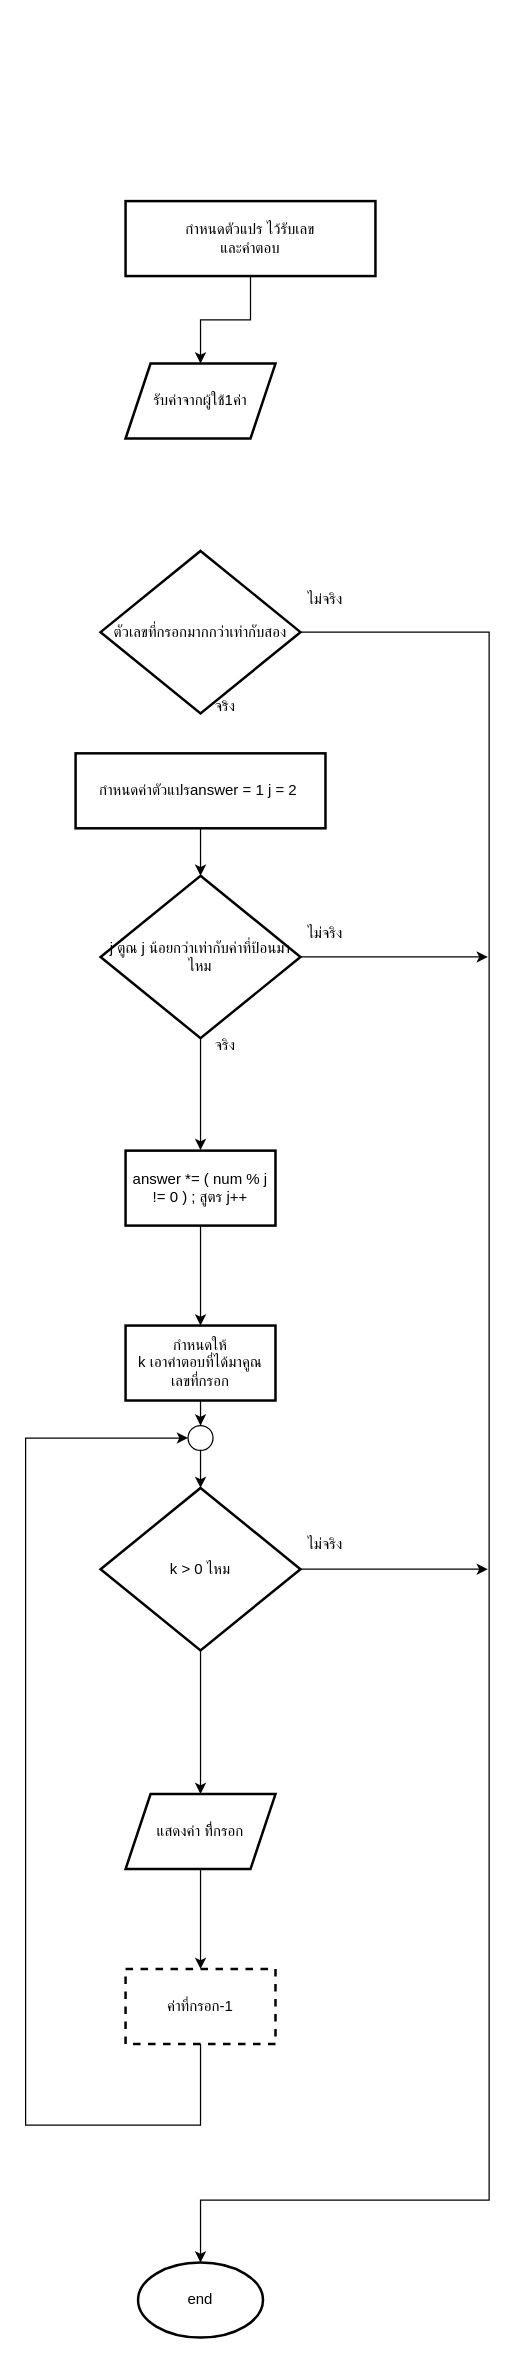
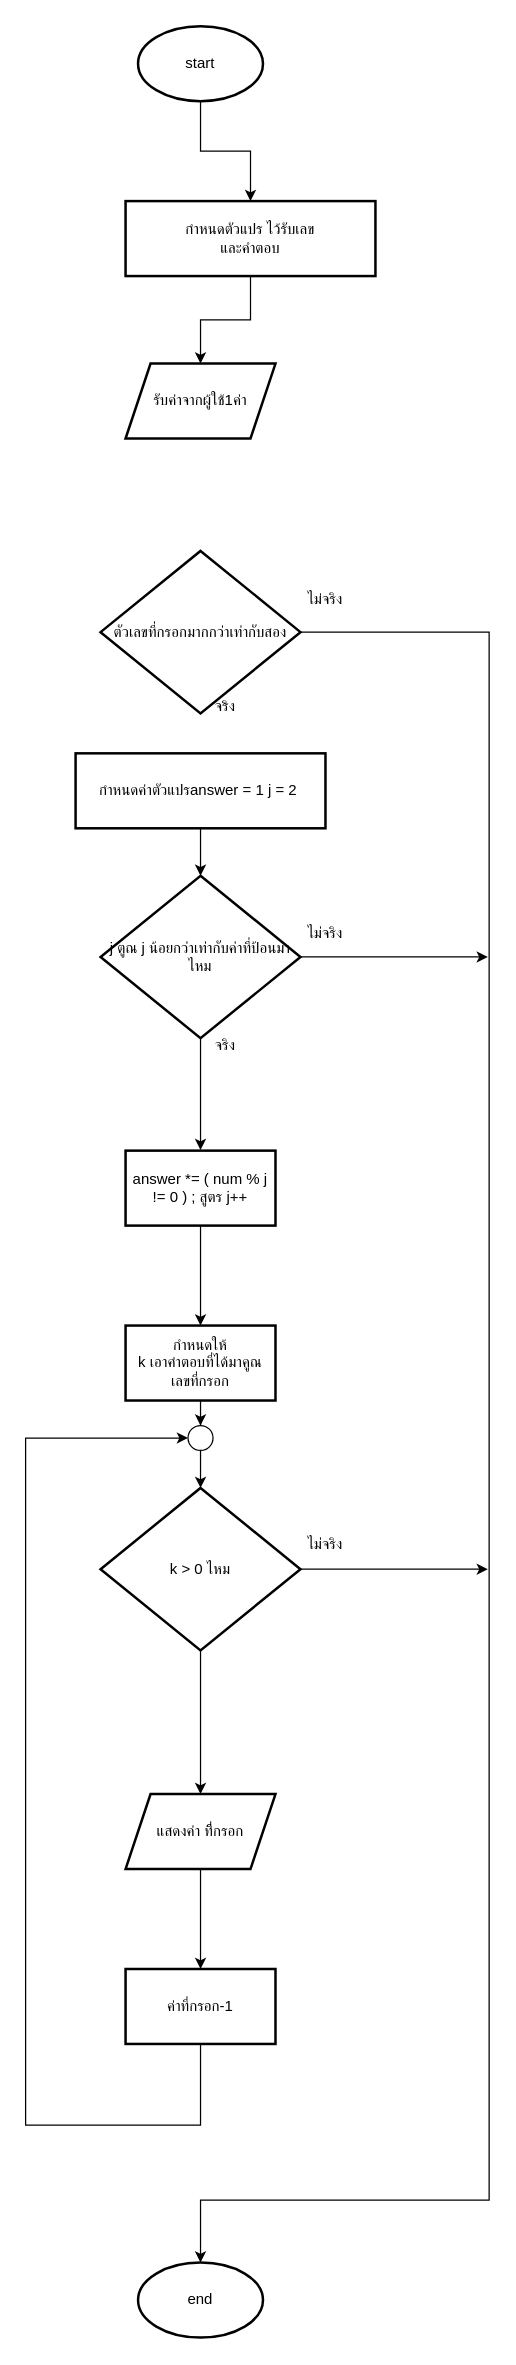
  <mxCell id="0" />
  <mxCell id="1" parent="0" />
+ <mxCell id="2" value="" style="edgeStyle=orthogonalEdgeStyle;rounded=0;orthogonalLoop=1;jettySize=auto;html=1;" edge="1" parent="1" source="3" target="5"><mxGeometry relative="1" as="geometry" /></mxCell>
+ <mxCell id="3" value="start" style="strokeWidth=2;html=1;shape=mxgraph.flowchart.start_1;whiteSpace=wrap;" vertex="1" parent="1"><mxGeometry x="110" y="20" width="100" height="60" as="geometry" /></mxCell>
  <mxCell id="4" value="" style="edgeStyle=orthogonalEdgeStyle;rounded=0;orthogonalLoop=1;jettySize=auto;html=1;" edge="1" parent="1" source="5" target="6"><mxGeometry relative="1" as="geometry" /></mxCell>
  <mxCell id="5" value="กำหนดตัวแปร ไว้รับเลข&lt;div&gt;และคำตอบ&lt;/div&gt;" style="whiteSpace=wrap;html=1;strokeWidth=2;" vertex="1" parent="1"><mxGeometry x="100" y="160" width="200" height="60" as="geometry" /></mxCell>
  <mxCell id="6" value="รับค่าจากผู้ใช้1ค่า" style="shape=parallelogram;perimeter=parallelogramPerimeter;whiteSpace=wrap;html=1;fixedSize=1;strokeWidth=2;" vertex="1" parent="1"><mxGeometry x="100" y="290" width="120" height="60" as="geometry" /></mxCell>
  <mxCell id="7" style="edgeStyle=orthogonalEdgeStyle;rounded=0;orthogonalLoop=1;jettySize=auto;html=1;entryX=0.5;entryY=0;entryDx=0;entryDy=0;entryPerimeter=0;" edge="1" parent="1" source="8" target="18"><mxGeometry relative="1" as="geometry"><mxPoint x="250" y="1810" as="targetPoint" /><Array as="points"><mxPoint x="391" y="505" /><mxPoint x="391" y="1760" /><mxPoint x="160" y="1760" /></Array></mxGeometry></mxCell>
  <mxCell id="8" value="ตัวเลขที่กรอกมากกว่าเท่ากับสอง" style="rhombus;whiteSpace=wrap;html=1;strokeWidth=2;" vertex="1" parent="1"><mxGeometry x="80" y="440" width="160" height="130" as="geometry" /></mxCell>
  <mxCell id="9" style="edgeStyle=orthogonalEdgeStyle;rounded=0;orthogonalLoop=1;jettySize=auto;html=1;" edge="1" parent="1" source="11"><mxGeometry relative="1" as="geometry"><mxPoint x="390" y="765" as="targetPoint" /></mxGeometry></mxCell>
  <mxCell id="10" value="" style="edgeStyle=orthogonalEdgeStyle;rounded=0;orthogonalLoop=1;jettySize=auto;html=1;" edge="1" parent="1" source="11"><mxGeometry relative="1" as="geometry"><mxPoint x="160" y="919.5" as="targetPoint" /></mxGeometry></mxCell>
  <mxCell id="11" value="j ตูณ j น้อยกว่าเท่ากับค่าที่ป้อนมาไหม" style="rhombus;whiteSpace=wrap;html=1;strokeWidth=2;" vertex="1" parent="1"><mxGeometry x="80" y="700" width="160" height="130" as="geometry" /></mxCell>
  <mxCell id="12" value="จริง" style="text;html=1;align=center;verticalAlign=middle;whiteSpace=wrap;rounded=0;" vertex="1" parent="1"><mxGeometry x="150" y="550" width="60" height="30" as="geometry" /></mxCell>
  <mxCell id="13" value="" style="edgeStyle=orthogonalEdgeStyle;rounded=0;orthogonalLoop=1;jettySize=auto;html=1;" edge="1" parent="1" source="14" target="11"><mxGeometry relative="1" as="geometry" /></mxCell>
  <mxCell id="14" value="กำหนดค่าตัวแปรanswer = 1 j = 2&amp;nbsp;" style="rounded=0;whiteSpace=wrap;html=1;strokeWidth=2;" vertex="1" parent="1"><mxGeometry x="60" y="602" width="200" height="60" as="geometry" /></mxCell>
  <mxCell id="15" value="จริง" style="text;html=1;align=center;verticalAlign=middle;whiteSpace=wrap;rounded=0;" vertex="1" parent="1"><mxGeometry x="150" y="820.5" width="60" height="30" as="geometry" /></mxCell>
  <mxCell id="16" value="ไม่จริง" style="text;html=1;align=center;verticalAlign=middle;whiteSpace=wrap;rounded=0;" vertex="1" parent="1"><mxGeometry x="230" y="464" width="60" height="30" as="geometry" /></mxCell>
  <mxCell id="17" value="ไม่จริง" style="text;html=1;align=center;verticalAlign=middle;whiteSpace=wrap;rounded=0;" vertex="1" parent="1"><mxGeometry x="230" y="731" width="60" height="30" as="geometry" /></mxCell>
  <mxCell id="18" value="end" style="strokeWidth=2;html=1;shape=mxgraph.flowchart.start_1;whiteSpace=wrap;rotation=0;" vertex="1" parent="1"><mxGeometry x="110" y="1810" width="100" height="60" as="geometry" /></mxCell>
  <mxCell id="19" value="" style="edgeStyle=orthogonalEdgeStyle;rounded=0;orthogonalLoop=1;jettySize=auto;html=1;" edge="1" parent="1" source="20" target="22"><mxGeometry relative="1" as="geometry" /></mxCell>
  <mxCell id="20" value="answer *= ( num % j != 0 ) ; สูตร j++" style="rounded=0;whiteSpace=wrap;html=1;strokeWidth=2;" vertex="1" parent="1"><mxGeometry x="100" y="920" width="120" height="60" as="geometry" /></mxCell>
  <mxCell id="21" value="" style="edgeStyle=orthogonalEdgeStyle;rounded=0;orthogonalLoop=1;jettySize=auto;html=1;entryX=0.5;entryY=0;entryDx=0;entryDy=0;" edge="1" parent="1" source="31" target="25"><mxGeometry relative="1" as="geometry"><mxPoint x="160" y="1190" as="targetPoint" /></mxGeometry></mxCell>
  <mxCell id="22" value="กำหนดให้&lt;div&gt;k เอาคำตอบที่ได้มาคูณ&lt;/div&gt;&lt;div&gt;เลขที่กรอก&lt;/div&gt;" style="rounded=0;whiteSpace=wrap;html=1;strokeWidth=2;" vertex="1" parent="1"><mxGeometry x="100" y="1060" width="120" height="60" as="geometry" /></mxCell>
  <mxCell id="23" value="" style="edgeStyle=orthogonalEdgeStyle;rounded=0;orthogonalLoop=1;jettySize=auto;html=1;" edge="1" parent="1" source="25" target="27"><mxGeometry relative="1" as="geometry" /></mxCell>
  <mxCell id="24" style="edgeStyle=orthogonalEdgeStyle;rounded=0;orthogonalLoop=1;jettySize=auto;html=1;" edge="1" parent="1" source="25"><mxGeometry relative="1" as="geometry"><mxPoint x="390" y="1255" as="targetPoint" /></mxGeometry></mxCell>
  <mxCell id="25" value="k &amp;gt; 0 ไหม" style="rhombus;whiteSpace=wrap;html=1;strokeWidth=2;" vertex="1" parent="1"><mxGeometry x="80" y="1190" width="160" height="130" as="geometry" /></mxCell>
  <mxCell id="26" value="" style="edgeStyle=orthogonalEdgeStyle;rounded=0;orthogonalLoop=1;jettySize=auto;html=1;" edge="1" parent="1" source="27" target="29"><mxGeometry relative="1" as="geometry" /></mxCell>
  <mxCell id="27" value="แสดงค่า ทีี่กรอก" style="shape=parallelogram;perimeter=parallelogramPerimeter;whiteSpace=wrap;html=1;fixedSize=1;strokeWidth=2;" vertex="1" parent="1"><mxGeometry x="100" y="1435" width="120" height="60" as="geometry" /></mxCell>
  <mxCell id="28" style="edgeStyle=orthogonalEdgeStyle;rounded=0;orthogonalLoop=1;jettySize=auto;html=1;" edge="1" parent="1" source="29"><mxGeometry relative="1" as="geometry"><mxPoint x="150" y="1150" as="targetPoint" /><Array as="points"><mxPoint x="160" y="1700" /><mxPoint x="20" y="1700" /></Array></mxGeometry></mxCell>
- <mxCell id="29" value="ค่าที่กรอก-1" style="whiteSpace=wrap;html=1;strokeWidth=2;dashed=1;" vertex="1" parent="1"><mxGeometry x="100" y="1575" width="120" height="60" as="geometry" /></mxCell>
+ <mxCell id="29" value="ค่าที่กรอก-1" style="whiteSpace=wrap;html=1;strokeWidth=2;" vertex="1" parent="1"><mxGeometry x="100" y="1575" width="120" height="60" as="geometry" /></mxCell>
  <mxCell id="30" value="" style="edgeStyle=orthogonalEdgeStyle;rounded=0;orthogonalLoop=1;jettySize=auto;html=1;entryX=0.5;entryY=0;entryDx=0;entryDy=0;" edge="1" parent="1" source="22" target="31"><mxGeometry relative="1" as="geometry"><mxPoint x="160" y="1120" as="sourcePoint" /><mxPoint x="160" y="1190" as="targetPoint" /></mxGeometry></mxCell>
  <mxCell id="31" value="" style="verticalLabelPosition=bottom;verticalAlign=top;html=1;shape=mxgraph.flowchart.on-page_reference;" vertex="1" parent="1"><mxGeometry x="150" y="1140" width="20" height="20" as="geometry" /></mxCell>
  <mxCell id="32" value="ไม่จริง" style="text;html=1;align=center;verticalAlign=middle;whiteSpace=wrap;rounded=0;" vertex="1" parent="1"><mxGeometry x="230" y="1220" width="60" height="30" as="geometry" /></mxCell>
